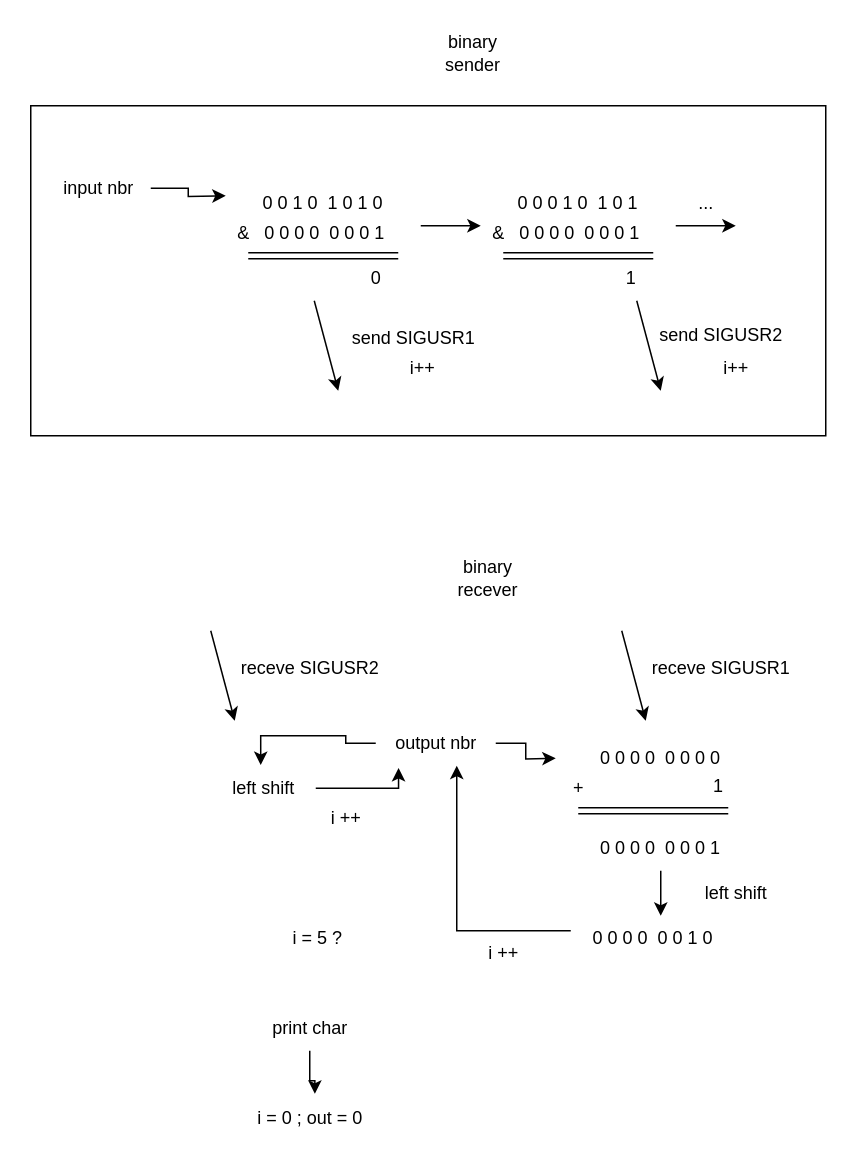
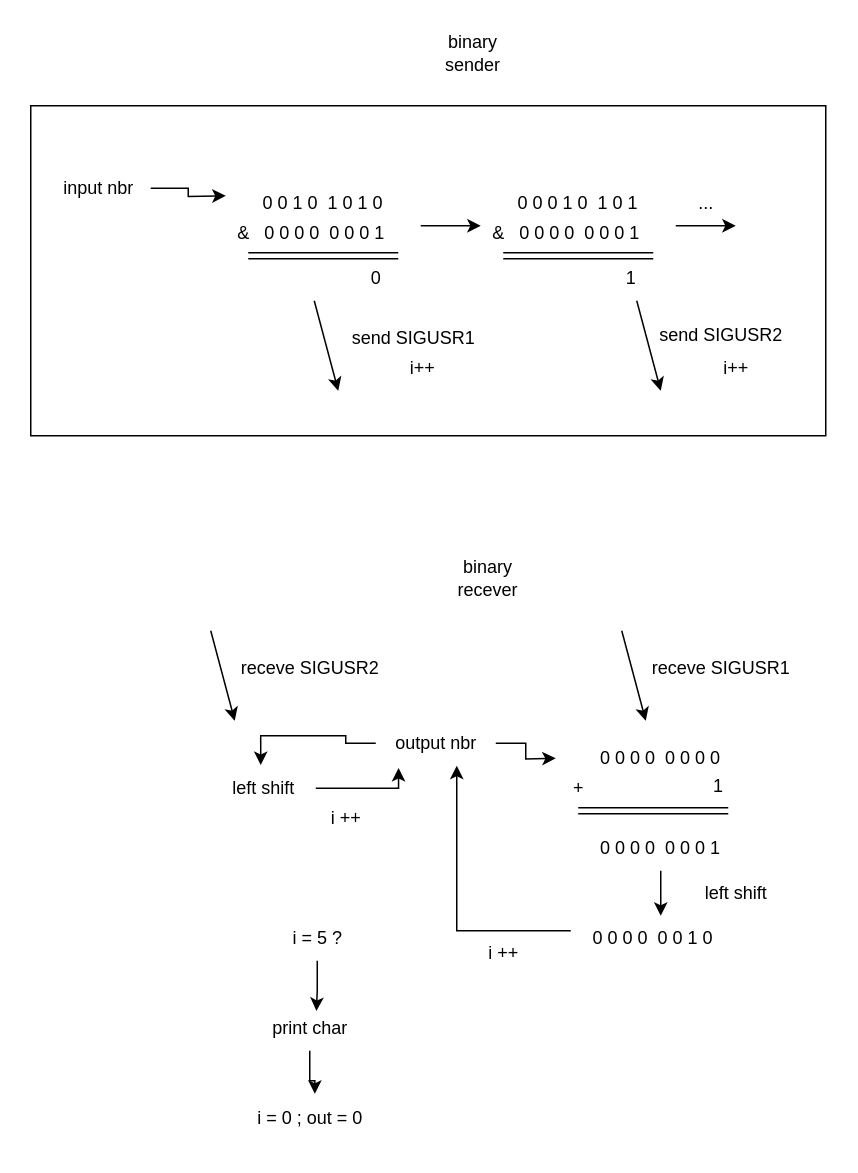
  <mxCell id="0" />
  <mxCell id="1" parent="0" />
  <mxCell id="2" value="" style="rounded=0;whiteSpace=wrap;html=1;" vertex="1" parent="1"><mxGeometry x="20" y="70" width="530" height="220" as="geometry" /></mxCell>
  <mxCell id="3" value="0 0 1 0&amp;nbsp; 1 0 1 0" style="text;html=1;align=center;verticalAlign=middle;whiteSpace=wrap;rounded=0;" vertex="1" parent="1"><mxGeometry x="160" y="120" width="110" height="30" as="geometry" /></mxCell>
  <mxCell id="4" value="&amp;nbsp;&amp;nbsp;&amp;nbsp;&amp;nbsp;&amp;nbsp;&amp;nbsp; &amp;amp;&amp;nbsp;&amp;nbsp; 0 0 0 0&amp;nbsp; 0 0 0 1" style="text;html=1;align=center;verticalAlign=middle;resizable=0;points=[];autosize=1;strokeColor=none;fillColor=none;" vertex="1" parent="1"><mxGeometry x="125" y="140" width="140" height="30" as="geometry" /></mxCell>
  <mxCell id="5" value="0" style="text;html=1;align=center;verticalAlign=middle;resizable=0;points=[];autosize=1;strokeColor=none;fillColor=none;" vertex="1" parent="1"><mxGeometry x="235" y="170" width="30" height="30" as="geometry" /></mxCell>
  <mxCell id="6" value="" style="shape=link;html=1;rounded=0;" edge="1" parent="1"><mxGeometry width="100" relative="1" as="geometry"><mxPoint x="165" y="170" as="sourcePoint" /><mxPoint x="265" y="170" as="targetPoint" /></mxGeometry></mxCell>
  <mxCell id="7" value="" style="endArrow=classic;html=1;rounded=0;" edge="1" parent="1"><mxGeometry width="50" height="50" relative="1" as="geometry"><mxPoint x="280" y="150" as="sourcePoint" /><mxPoint x="320" y="150" as="targetPoint" /></mxGeometry></mxCell>
  <mxCell id="8" value="0 0 0 1 0&amp;nbsp; 1 0 1" style="text;html=1;align=center;verticalAlign=middle;whiteSpace=wrap;rounded=0;" vertex="1" parent="1"><mxGeometry x="330" y="120" width="110" height="30" as="geometry" /></mxCell>
  <mxCell id="9" value="1" style="text;html=1;align=center;verticalAlign=middle;resizable=0;points=[];autosize=1;strokeColor=none;fillColor=none;" vertex="1" parent="1"><mxGeometry x="405" y="170" width="30" height="30" as="geometry" /></mxCell>
  <mxCell id="10" value="" style="shape=link;html=1;rounded=0;" edge="1" parent="1"><mxGeometry width="100" relative="1" as="geometry"><mxPoint x="335" y="170" as="sourcePoint" /><mxPoint x="435" y="170" as="targetPoint" /></mxGeometry></mxCell>
  <mxCell id="11" value="&amp;nbsp;&amp;nbsp;&amp;nbsp;&amp;nbsp;&amp;nbsp;&amp;nbsp; &amp;amp;&amp;nbsp;&amp;nbsp; 0 0 0 0&amp;nbsp; 0 0 0 1" style="text;html=1;align=center;verticalAlign=middle;resizable=0;points=[];autosize=1;strokeColor=none;fillColor=none;" vertex="1" parent="1"><mxGeometry x="295" y="140" width="140" height="30" as="geometry" /></mxCell>
  <mxCell id="12" value="" style="endArrow=classic;html=1;rounded=0;" edge="1" parent="1"><mxGeometry width="50" height="50" relative="1" as="geometry"><mxPoint x="450" y="150" as="sourcePoint" /><mxPoint x="490" y="150" as="targetPoint" /></mxGeometry></mxCell>
  <mxCell id="13" value="..." style="text;html=1;align=center;verticalAlign=middle;resizable=0;points=[];autosize=1;strokeColor=none;fillColor=none;" vertex="1" parent="1"><mxGeometry x="455" y="120" width="30" height="30" as="geometry" /></mxCell>
  <mxCell id="14" value="binary sender" style="text;html=1;align=center;verticalAlign=middle;whiteSpace=wrap;rounded=0;" vertex="1" parent="1"><mxGeometry x="285" y="20" width="60" height="30" as="geometry" /></mxCell>
  <mxCell id="15" value="" style="endArrow=classic;html=1;rounded=0;" edge="1" parent="1"><mxGeometry width="50" height="50" relative="1" as="geometry"><mxPoint x="414" y="420" as="sourcePoint" /><mxPoint x="430" y="480" as="targetPoint" /></mxGeometry></mxCell>
  <mxCell id="16" value="" style="endArrow=classic;html=1;rounded=0;" edge="1" parent="1"><mxGeometry width="50" height="50" relative="1" as="geometry"><mxPoint x="424" y="200" as="sourcePoint" /><mxPoint x="440" y="260" as="targetPoint" /></mxGeometry></mxCell>
  <mxCell id="17" value="receve SIGUSR1" style="text;html=1;align=center;verticalAlign=middle;resizable=0;points=[];autosize=1;strokeColor=none;fillColor=none;" vertex="1" parent="1"><mxGeometry x="425" y="430" width="110" height="30" as="geometry" /></mxCell>
  <mxCell id="18" value="send SIGUSR2" style="text;html=1;align=center;verticalAlign=middle;resizable=0;points=[];autosize=1;strokeColor=none;fillColor=none;" vertex="1" parent="1"><mxGeometry x="425" y="208" width="110" height="30" as="geometry" /></mxCell>
  <mxCell id="19" value="binary recever" style="text;html=1;align=center;verticalAlign=middle;whiteSpace=wrap;rounded=0;" vertex="1" parent="1"><mxGeometry x="295" y="370" width="60" height="30" as="geometry" /></mxCell>
  <mxCell id="20" value="0 0 0 0&amp;nbsp; 0 0 0 0" style="text;html=1;align=center;verticalAlign=middle;whiteSpace=wrap;rounded=0;" vertex="1" parent="1"><mxGeometry x="385" y="490" width="110" height="30" as="geometry" /></mxCell>
  <mxCell id="21" value="left shift" style="text;html=1;align=center;verticalAlign=middle;resizable=0;points=[];autosize=1;strokeColor=none;fillColor=none;rotation=0;" vertex="1" parent="1"><mxGeometry x="455" y="580" width="70" height="30" as="geometry" /></mxCell>
  <mxCell id="22" value="&amp;nbsp;&amp;nbsp;&amp;nbsp;&amp;nbsp;&amp;nbsp;&amp;nbsp;&amp;nbsp;&amp;nbsp;&amp;nbsp;&amp;nbsp;&amp;nbsp;&amp;nbsp;&amp;nbsp;&amp;nbsp;&amp;nbsp;&amp;nbsp;&amp;nbsp;&amp;nbsp;&amp;nbsp;&amp;nbsp;&amp;nbsp; 1" style="text;whiteSpace=wrap;html=1;" vertex="1" parent="1"><mxGeometry x="400" y="510" width="110" height="40" as="geometry" /></mxCell>
  <mxCell id="23" value="+" style="text;html=1;align=center;verticalAlign=middle;resizable=0;points=[];autosize=1;strokeColor=none;fillColor=none;" vertex="1" parent="1"><mxGeometry x="370" y="510" width="30" height="30" as="geometry" /></mxCell>
  <mxCell id="24" style="edgeStyle=orthogonalEdgeStyle;rounded=0;orthogonalLoop=1;jettySize=auto;html=1;" edge="1" parent="1" source="25"><mxGeometry relative="1" as="geometry"><mxPoint x="150" y="130" as="targetPoint" /></mxGeometry></mxCell>
  <mxCell id="25" value="input nbr" style="text;html=1;align=center;verticalAlign=middle;resizable=0;points=[];autosize=1;strokeColor=none;fillColor=none;" vertex="1" parent="1"><mxGeometry x="30" y="110" width="70" height="30" as="geometry" /></mxCell>
  <mxCell id="26" style="edgeStyle=orthogonalEdgeStyle;rounded=0;orthogonalLoop=1;jettySize=auto;html=1;" edge="1" parent="1" source="27"><mxGeometry relative="1" as="geometry"><mxPoint x="370" y="505" as="targetPoint" /></mxGeometry></mxCell>
  <mxCell id="27" value="output nbr" style="text;html=1;align=center;verticalAlign=middle;resizable=0;points=[];autosize=1;strokeColor=none;fillColor=none;" vertex="1" parent="1"><mxGeometry x="250" y="480" width="80" height="30" as="geometry" /></mxCell>
  <mxCell id="28" value="" style="shape=link;html=1;rounded=0;" edge="1" parent="1"><mxGeometry width="100" relative="1" as="geometry"><mxPoint x="385" y="540" as="sourcePoint" /><mxPoint x="485" y="540" as="targetPoint" /></mxGeometry></mxCell>
  <mxCell id="29" value="0 0 0 0&amp;nbsp; 0 0 0 1" style="text;html=1;align=center;verticalAlign=middle;whiteSpace=wrap;rounded=0;" vertex="1" parent="1"><mxGeometry x="385" y="550" width="110" height="30" as="geometry" /></mxCell>
  <mxCell id="30" value="" style="endArrow=classic;html=1;rounded=0;" edge="1" parent="1"><mxGeometry width="50" height="50" relative="1" as="geometry"><mxPoint x="440" y="580" as="sourcePoint" /><mxPoint x="440" y="610" as="targetPoint" /></mxGeometry></mxCell>
  <mxCell id="31" value="0 0 0 0&amp;nbsp; 0 0 1 0" style="text;html=1;align=center;verticalAlign=middle;whiteSpace=wrap;rounded=0;" vertex="1" parent="1"><mxGeometry x="380" y="610" width="110" height="30" as="geometry" /></mxCell>
  <mxCell id="32" value="" style="endArrow=classic;html=1;rounded=0;" edge="1" parent="1"><mxGeometry width="50" height="50" relative="1" as="geometry"><mxPoint x="209" y="200" as="sourcePoint" /><mxPoint x="225" y="260" as="targetPoint" /></mxGeometry></mxCell>
  <mxCell id="33" value="send SIGUSR1" style="text;html=1;align=center;verticalAlign=middle;resizable=0;points=[];autosize=1;strokeColor=none;fillColor=none;" vertex="1" parent="1"><mxGeometry x="220" y="210" width="110" height="30" as="geometry" /></mxCell>
  <mxCell id="34" value="" style="endArrow=classic;html=1;rounded=0;" edge="1" parent="1"><mxGeometry width="50" height="50" relative="1" as="geometry"><mxPoint x="140" y="420" as="sourcePoint" /><mxPoint x="156" y="480" as="targetPoint" /></mxGeometry></mxCell>
  <mxCell id="35" value="receve SIGUSR2" style="text;html=1;align=center;verticalAlign=middle;resizable=0;points=[];autosize=1;strokeColor=none;fillColor=none;" vertex="1" parent="1"><mxGeometry x="151" y="430" width="110" height="30" as="geometry" /></mxCell>
  <mxCell id="36" value="left shift" style="text;html=1;align=center;verticalAlign=middle;resizable=0;points=[];autosize=1;strokeColor=none;fillColor=none;" vertex="1" parent="1"><mxGeometry x="140" y="510" width="70" height="30" as="geometry" /></mxCell>
  <mxCell id="37" style="edgeStyle=orthogonalEdgeStyle;rounded=0;orthogonalLoop=1;jettySize=auto;html=1;entryX=0.476;entryY=-0.016;entryDx=0;entryDy=0;entryPerimeter=0;" edge="1" parent="1" source="27" target="36"><mxGeometry relative="1" as="geometry" /></mxCell>
  <mxCell id="38" style="edgeStyle=orthogonalEdgeStyle;rounded=0;orthogonalLoop=1;jettySize=auto;html=1;entryX=0.19;entryY=1.048;entryDx=0;entryDy=0;entryPerimeter=0;" edge="1" parent="1" source="36" target="27"><mxGeometry relative="1" as="geometry"><Array as="points"><mxPoint x="265" y="525" /></Array></mxGeometry></mxCell>
  <mxCell id="39" value="i ++" style="text;html=1;align=center;verticalAlign=middle;resizable=0;points=[];autosize=1;strokeColor=none;fillColor=none;fontFamily=Helvetica;fontSize=12;fontColor=default;" vertex="1" parent="1"><mxGeometry x="315" y="620" width="40" height="30" as="geometry" /></mxCell>
  <mxCell id="40" style="edgeStyle=orthogonalEdgeStyle;rounded=0;orthogonalLoop=1;jettySize=auto;html=1;" edge="1" parent="1" source="31" target="27"><mxGeometry relative="1" as="geometry"><mxPoint x="303.88" y="597.3" as="targetPoint" /><Array as="points"><mxPoint x="304" y="620" /></Array></mxGeometry></mxCell>
  <mxCell id="41" value="i ++" style="text;html=1;align=center;verticalAlign=middle;resizable=0;points=[];autosize=1;strokeColor=none;fillColor=none;fontFamily=Helvetica;fontSize=12;fontColor=default;" vertex="1" parent="1"><mxGeometry x="210" y="530" width="40" height="30" as="geometry" /></mxCell>
  <mxCell id="42" value="i = 5 ?" style="text;html=1;align=center;verticalAlign=middle;resizable=0;points=[];autosize=1;strokeColor=none;fillColor=none;" vertex="1" parent="1"><mxGeometry x="181" y="610" width="60" height="30" as="geometry" /></mxCell>
  <mxCell id="43" value="print char " style="text;html=1;align=center;verticalAlign=middle;resizable=0;points=[];autosize=1;strokeColor=none;fillColor=none;" vertex="1" parent="1"><mxGeometry x="171" y="670" width="70" height="30" as="geometry" /></mxCell>
+ <mxCell id="44" style="edgeStyle=orthogonalEdgeStyle;rounded=0;orthogonalLoop=1;jettySize=auto;html=1;entryX=0.563;entryY=0.116;entryDx=0;entryDy=0;entryPerimeter=0;" edge="1" parent="1" source="42" target="43"><mxGeometry relative="1" as="geometry" /></mxCell>
  <mxCell id="45" value="i = 0 ; out = 0" style="text;html=1;align=center;verticalAlign=middle;resizable=0;points=[];autosize=1;strokeColor=none;fillColor=none;" vertex="1" parent="1"><mxGeometry x="161" y="730" width="90" height="30" as="geometry" /></mxCell>
  <mxCell id="46" style="edgeStyle=orthogonalEdgeStyle;rounded=0;orthogonalLoop=1;jettySize=auto;html=1;entryX=0.538;entryY=-0.043;entryDx=0;entryDy=0;entryPerimeter=0;" edge="1" parent="1" source="43" target="45"><mxGeometry relative="1" as="geometry" /></mxCell>
  <mxCell id="47" value="i++" style="text;html=1;align=center;verticalAlign=middle;resizable=0;points=[];autosize=1;strokeColor=none;fillColor=none;" vertex="1" parent="1"><mxGeometry x="261" y="230" width="40" height="30" as="geometry" /></mxCell>
  <mxCell id="48" value="i++" style="text;html=1;align=center;verticalAlign=middle;resizable=0;points=[];autosize=1;strokeColor=none;fillColor=none;" vertex="1" parent="1"><mxGeometry x="470" y="230" width="40" height="30" as="geometry" /></mxCell>
